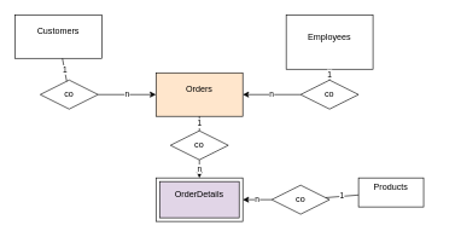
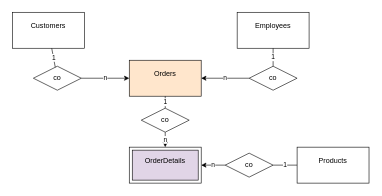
  <mxCell id="0" />
  <mxCell id="1" parent="0" />
  <mxCell id="2" value="&#10;Orders&#10;&#10;" style="rounded=0;whiteSpace=wrap;html=1;fillColor=#ffe6cc;" vertex="1" parent="1"><mxGeometry x="215" y="100" width="120" height="60" as="geometry" /></mxCell>
- <mxCell id="3" value="&#10;Products&#10;&#10;" style="rounded=0;whiteSpace=wrap;html=1;" vertex="1" parent="1"><mxGeometry x="495" y="245" width="90" height="40" as="geometry" /></mxCell>
+ <mxCell id="3" value="&#10;Products&#10;&#10;" style="rounded=0;whiteSpace=wrap;html=1;" vertex="1" parent="1"><mxGeometry x="495" y="245" width="120" height="60" as="geometry" /></mxCell>
  <mxCell id="4" value="&#10;Customers&#10;&#10;" style="rounded=0;whiteSpace=wrap;html=1;" vertex="1" parent="1"><mxGeometry x="20" y="20" width="120" height="60" as="geometry" /></mxCell>
- <mxCell id="5" value="&#10;Employees&#10;&#10;" style="rounded=0;whiteSpace=wrap;html=1;" vertex="1" parent="1"><mxGeometry x="395" y="20" width="120" height="75" as="geometry" /></mxCell>
+ <mxCell id="5" value="&#10;Employees&#10;&#10;" style="rounded=0;whiteSpace=wrap;html=1;" vertex="1" parent="1"><mxGeometry x="395" y="20" width="120" height="60" as="geometry" /></mxCell>
  <mxCell id="6" value="" style="rounded=0;whiteSpace=wrap;html=1;" vertex="1" parent="1"><mxGeometry x="215" y="245" width="120" height="60" as="geometry" /></mxCell>
  <mxCell id="7" value="&#10;OrderDetails&#10;&#10;" style="rounded=0;whiteSpace=wrap;html=1;fillColor=#e1d5e7;" vertex="1" parent="1"><mxGeometry x="220" y="250" width="110" height="50" as="geometry" /></mxCell>
  <mxCell id="8" value="n" style="edgeStyle=none;html=1;" edge="1" parent="1" source="9" target="2"><mxGeometry relative="1" as="geometry" /></mxCell>
  <mxCell id="9" value="co" style="rhombus;whiteSpace=wrap;html=1;" vertex="1" parent="1"><mxGeometry x="55" y="110" width="80" height="40" as="geometry" /></mxCell>
  <mxCell id="10" value="1" style="endArrow=none;html=1;" edge="1" parent="1" source="9" target="4"><mxGeometry width="50" height="50" relative="1" as="geometry"><mxPoint x="5" y="220" as="sourcePoint" /><mxPoint x="55" y="170" as="targetPoint" /></mxGeometry></mxCell>
  <mxCell id="11" value="n" style="edgeStyle=none;html=1;" edge="1" source="12" parent="1" target="2"><mxGeometry relative="1" as="geometry"><mxPoint x="575" y="190" as="targetPoint" /></mxGeometry></mxCell>
  <mxCell id="12" value="co" style="rhombus;whiteSpace=wrap;html=1;" vertex="1" parent="1"><mxGeometry x="415" y="110" width="80" height="40" as="geometry" /></mxCell>
  <mxCell id="13" value="1" style="endArrow=none;html=1;" edge="1" source="12" parent="1" target="5"><mxGeometry width="50" height="50" relative="1" as="geometry"><mxPoint x="365" y="280" as="sourcePoint" /><mxPoint x="455" y="140" as="targetPoint" /></mxGeometry></mxCell>
  <mxCell id="14" value="n" style="edgeStyle=none;html=1;entryX=1;entryY=0.5;entryDx=0;entryDy=0;" edge="1" source="15" parent="1" target="6"><mxGeometry relative="1" as="geometry"><mxPoint x="605" y="270" as="targetPoint" /></mxGeometry></mxCell>
  <mxCell id="15" value="co" style="rhombus;whiteSpace=wrap;html=1;" vertex="1" parent="1"><mxGeometry x="375" y="255" width="80" height="40" as="geometry" /></mxCell>
  <mxCell id="16" value="1" style="endArrow=none;html=1;" edge="1" source="15" parent="1" target="3"><mxGeometry width="50" height="50" relative="1" as="geometry"><mxPoint x="395" y="360" as="sourcePoint" /><mxPoint x="485" y="220" as="targetPoint" /></mxGeometry></mxCell>
  <mxCell id="17" value="n" style="edgeStyle=none;html=1;entryX=0.5;entryY=0;entryDx=0;entryDy=0;" edge="1" source="18" parent="1" target="6"><mxGeometry relative="1" as="geometry"><mxPoint x="415" y="220" as="targetPoint" /></mxGeometry></mxCell>
  <mxCell id="18" value="co" style="rhombus;whiteSpace=wrap;html=1;" vertex="1" parent="1"><mxGeometry x="235" y="180" width="80" height="40" as="geometry" /></mxCell>
  <mxCell id="19" value="1" style="endArrow=none;html=1;" edge="1" source="18" parent="1" target="2"><mxGeometry width="50" height="50" relative="1" as="geometry"><mxPoint x="205" y="310" as="sourcePoint" /><mxPoint x="295" y="170" as="targetPoint" /></mxGeometry></mxCell>
